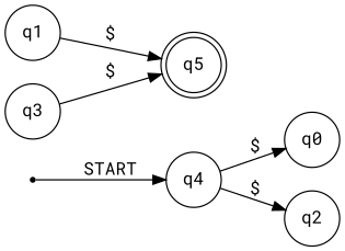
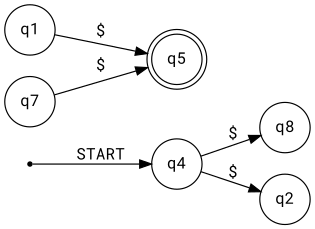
  digraph {
    fontname="Roboto Mono"
    rankdir=LR
    node [fontname="Roboto Mono" shape=circle]
    edge [fontname="Roboto Mono"]
    START [shape=point]
    q4
-   q0
+   q0 [label=q8]
    q2
    q5 [shape=doublecircle]
    q1
-   q3
+   q3 [label=q7]
    START -> q4 [label=START]
    q4 -> q0 [label="$"]
    q4 -> q2 [label="$"]
    q1 -> q5 [label="$"]
    q3 -> q5 [label="$"]
  }
